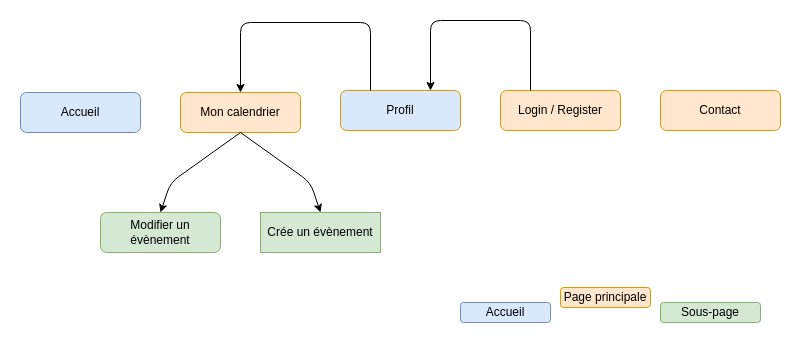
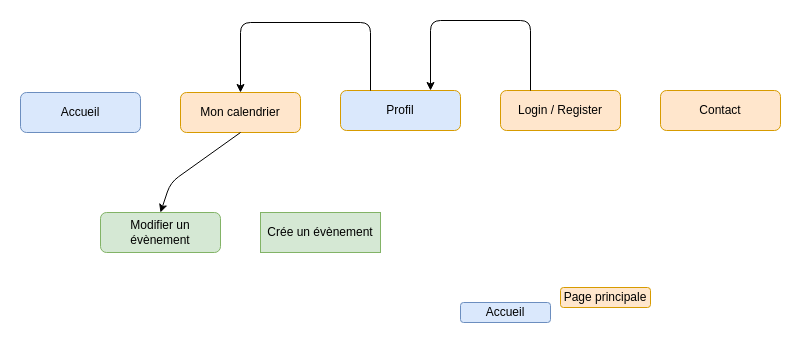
  <mxCell id="0" />
  <mxCell id="1" parent="0" />
  <mxCell id="2" value="Accueil" style="rounded=1;whiteSpace=wrap;html=1;fillColor=#dae8fc;strokeColor=#6c8ebf;" vertex="1" parent="1"><mxGeometry x="20" y="92" width="120" height="40" as="geometry" /></mxCell>
  <mxCell id="3" value="Login / Register" style="rounded=1;whiteSpace=wrap;html=1;fillColor=#ffe6cc;strokeColor=#d79b00;" vertex="1" parent="1"><mxGeometry x="500" y="90" width="120" height="40" as="geometry" /></mxCell>
  <mxCell id="4" value="Profil" style="rounded=1;whiteSpace=wrap;html=1;fillColor=#dae8fc;strokeColor=#d79b00;" vertex="1" parent="1"><mxGeometry x="340" y="90" width="120" height="40" as="geometry" /></mxCell>
  <mxCell id="5" value="Contact" style="rounded=1;whiteSpace=wrap;html=1;fillColor=#ffe6cc;strokeColor=#d79b00;" vertex="1" parent="1"><mxGeometry x="660" y="90" width="120" height="40" as="geometry" /></mxCell>
  <mxCell id="6" value="Mon calendrier" style="rounded=1;whiteSpace=wrap;html=1;fillColor=#ffe6cc;strokeColor=#d79b00;" vertex="1" parent="1"><mxGeometry x="180" y="92" width="120" height="40" as="geometry" /></mxCell>
  <mxCell id="7" value="Crée un évènement" style="whiteSpace=wrap;html=1;fillColor=#d5e8d4;strokeColor=#82b366;rounded=0;" vertex="1" parent="1"><mxGeometry x="260" y="212" width="120" height="40" as="geometry" /></mxCell>
  <mxCell id="8" value="Modifier un évènement" style="rounded=1;whiteSpace=wrap;html=1;fillColor=#d5e8d4;strokeColor=#82b366;" vertex="1" parent="1"><mxGeometry x="100" y="212" width="120" height="40" as="geometry" /></mxCell>
  <mxCell id="9" value="Page principale" style="rounded=1;whiteSpace=wrap;html=1;fillColor=#ffe6cc;strokeColor=#d79b00;" vertex="1" parent="1"><mxGeometry x="560" y="287" width="90" height="20" as="geometry" /></mxCell>
  <mxCell id="10" value="Accueil" style="rounded=1;whiteSpace=wrap;html=1;fillColor=#dae8fc;strokeColor=#6c8ebf;" vertex="1" parent="1"><mxGeometry x="460" y="302" width="90" height="20" as="geometry" /></mxCell>
- <mxCell id="11" value="Sous-page" style="rounded=1;whiteSpace=wrap;html=1;fillColor=#d5e8d4;strokeColor=#82b366;" vertex="1" parent="1"><mxGeometry x="660" y="302" width="100" height="20" as="geometry" /></mxCell>
  <mxCell id="12" value="" style="endArrow=classic;html=1;exitX=0.25;exitY=0;exitDx=0;exitDy=0;entryX=0.5;entryY=0;entryDx=0;entryDy=0;" edge="1" parent="1" source="4" target="6"><mxGeometry width="50" height="50" relative="1" as="geometry"><mxPoint x="590" y="162" as="sourcePoint" /><mxPoint x="640" y="112" as="targetPoint" /><Array as="points"><mxPoint x="370" y="22" /><mxPoint x="240" y="22" /></Array></mxGeometry></mxCell>
  <mxCell id="13" value="" style="endArrow=classic;html=1;exitX=0.25;exitY=0;exitDx=0;exitDy=0;entryX=0.75;entryY=0;entryDx=0;entryDy=0;" edge="1" parent="1" source="3" target="4"><mxGeometry width="50" height="50" relative="1" as="geometry"><mxPoint x="570" y="90" as="sourcePoint" /><mxPoint x="380" y="90" as="targetPoint" /><Array as="points"><mxPoint x="530" y="20" /><mxPoint x="430" y="20" /></Array></mxGeometry></mxCell>
  <mxCell id="14" value="" style="endArrow=classic;html=1;exitX=0.5;exitY=1;exitDx=0;exitDy=0;entryX=0.5;entryY=0;entryDx=0;entryDy=0;" edge="1" parent="1" source="6" target="8"><mxGeometry width="50" height="50" relative="1" as="geometry"><mxPoint x="380" y="100" as="sourcePoint" /><mxPoint x="170" y="202" as="targetPoint" /><Array as="points"><mxPoint x="170" y="182" /></Array></mxGeometry></mxCell>
- <mxCell id="15" value="" style="endArrow=classic;html=1;exitX=0.5;exitY=1;exitDx=0;exitDy=0;entryX=0.5;entryY=0;entryDx=0;entryDy=0;" edge="1" parent="1" source="6" target="7"><mxGeometry width="50" height="50" relative="1" as="geometry"><mxPoint x="270" y="142" as="sourcePoint" /><mxPoint x="310" y="202" as="targetPoint" /><Array as="points"><mxPoint x="310" y="182" /></Array></mxGeometry></mxCell>
